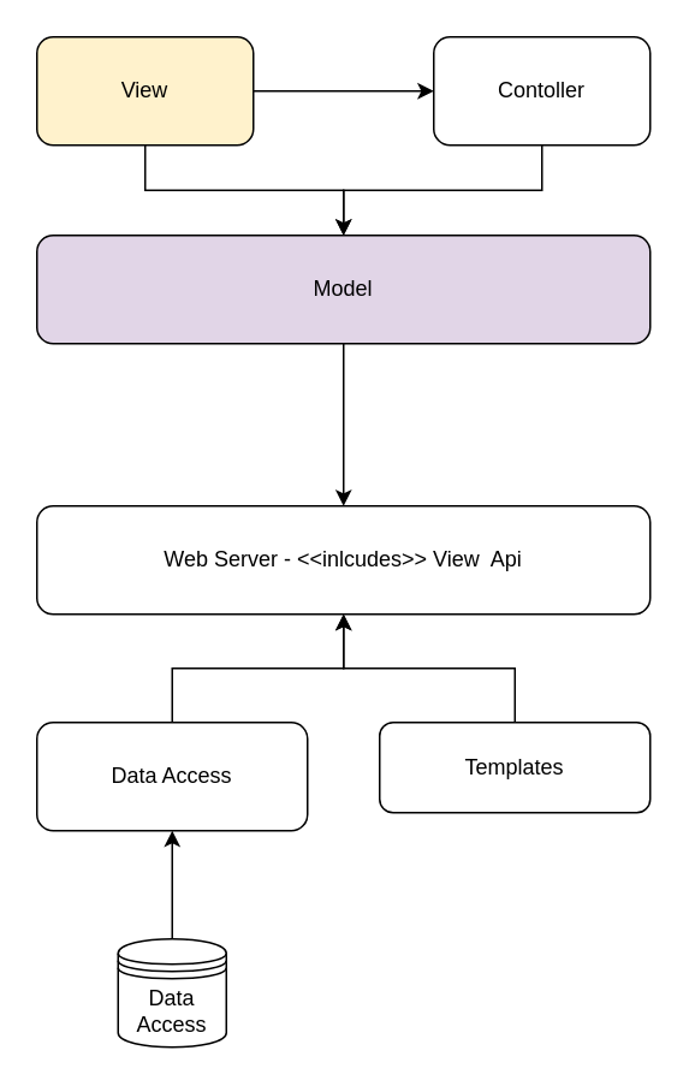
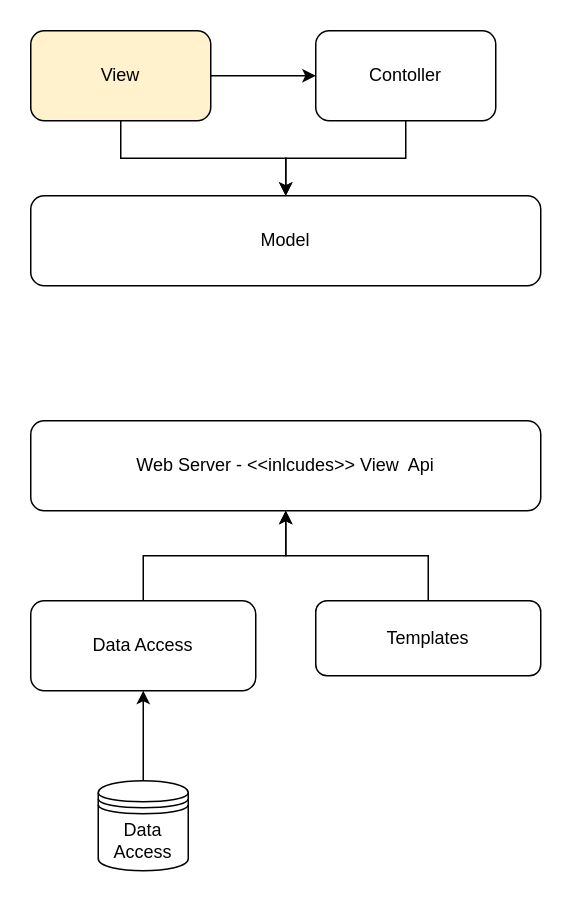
  <mxCell id="0" />
  <mxCell id="1" parent="0" />
  <mxCell id="2" value="" style="edgeStyle=orthogonalEdgeStyle;rounded=0;orthogonalLoop=1;jettySize=auto;html=1;" edge="1" parent="1" source="3" target="8"><mxGeometry relative="1" as="geometry" /></mxCell>
- <mxCell id="3" value="Contoller" style="rounded=1;whiteSpace=wrap;html=1;" vertex="1" parent="1"><mxGeometry x="240" y="20" width="120" height="60" as="geometry" /></mxCell>
+ <mxCell id="3" value="Contoller" style="rounded=1;whiteSpace=wrap;html=1;" vertex="1" parent="1"><mxGeometry x="210" y="20" width="120" height="60" as="geometry" /></mxCell>
  <mxCell id="4" value="" style="edgeStyle=orthogonalEdgeStyle;rounded=0;orthogonalLoop=1;jettySize=auto;html=1;" edge="1" parent="1" source="6" target="3"><mxGeometry relative="1" as="geometry" /></mxCell>
  <mxCell id="5" value="" style="edgeStyle=orthogonalEdgeStyle;rounded=0;orthogonalLoop=1;jettySize=auto;html=1;" edge="1" parent="1" source="6" target="8"><mxGeometry relative="1" as="geometry" /></mxCell>
  <mxCell id="6" value="View" style="rounded=1;whiteSpace=wrap;html=1;fillColor=#fff2cc;" vertex="1" parent="1"><mxGeometry x="20" y="20" width="120" height="60" as="geometry" /></mxCell>
- <mxCell id="7" value="" style="edgeStyle=orthogonalEdgeStyle;rounded=0;orthogonalLoop=1;jettySize=auto;html=1;" edge="1" parent="1" source="8" target="9"><mxGeometry relative="1" as="geometry" /></mxCell>
- <mxCell id="8" value="Model" style="rounded=1;whiteSpace=wrap;html=1;fillColor=#e1d5e7;" vertex="1" parent="1"><mxGeometry x="20" y="130" width="340" height="60" as="geometry" /></mxCell>
+ <mxCell id="8" value="Model" style="rounded=1;whiteSpace=wrap;html=1;" vertex="1" parent="1"><mxGeometry x="20" y="130" width="340" height="60" as="geometry" /></mxCell>
  <mxCell id="9" value="Web Server - &amp;lt;&amp;lt;inlcudes&amp;gt;&amp;gt; View&amp;nbsp; Api" style="rounded=1;whiteSpace=wrap;html=1;" vertex="1" parent="1"><mxGeometry x="20" y="280" width="340" height="60" as="geometry" /></mxCell>
  <mxCell id="10" value="" style="edgeStyle=orthogonalEdgeStyle;rounded=0;orthogonalLoop=1;jettySize=auto;html=1;" edge="1" parent="1" source="11" target="9"><mxGeometry relative="1" as="geometry" /></mxCell>
  <mxCell id="11" value="Data Access" style="rounded=1;whiteSpace=wrap;html=1;" vertex="1" parent="1"><mxGeometry x="20" y="400" width="150" height="60" as="geometry" /></mxCell>
  <mxCell id="12" value="" style="edgeStyle=orthogonalEdgeStyle;rounded=0;orthogonalLoop=1;jettySize=auto;html=1;" edge="1" parent="1" source="13" target="9"><mxGeometry relative="1" as="geometry" /></mxCell>
  <mxCell id="13" value="Templates" style="rounded=1;whiteSpace=wrap;html=1;" vertex="1" parent="1"><mxGeometry x="210" y="400" width="150" height="50" as="geometry" /></mxCell>
  <mxCell id="14" value="" style="edgeStyle=orthogonalEdgeStyle;rounded=0;orthogonalLoop=1;jettySize=auto;html=1;" edge="1" parent="1" source="15" target="11"><mxGeometry relative="1" as="geometry" /></mxCell>
  <mxCell id="15" value="Data Access" style="shape=datastore;whiteSpace=wrap;html=1;" vertex="1" parent="1"><mxGeometry x="65" y="520" width="60" height="60" as="geometry" /></mxCell>
